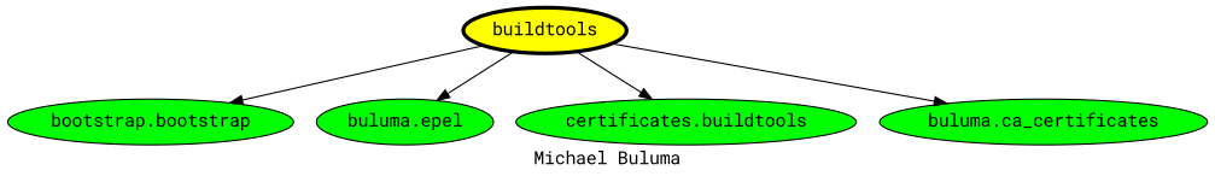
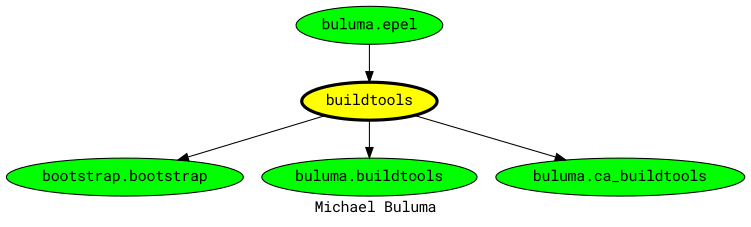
  digraph {
    fontname="Roboto Mono"
    label="Michael Buluma"
    node [fillcolor=green fontname="Roboto Mono" style=filled]
    edge [fontname="Roboto Mono"]
    n1 [fillcolor=yellow label=buildtools penwidth=3]
    n2 [label="bootstrap.bootstrap"]
    "buluma.epel"
-   "buluma.buildtools" [label="certificates.buildtools"]
-   "buluma.ca_certificates"
+   "buluma.buildtools"
+   "buluma.ca_certificates" [label="buluma.ca_buildtools"]
    n1 -> n2
-   n1 -> "buluma.epel"
+   "buluma.epel" -> n1
    n1 -> "buluma.buildtools"
    n1 -> "buluma.ca_certificates"
  }
